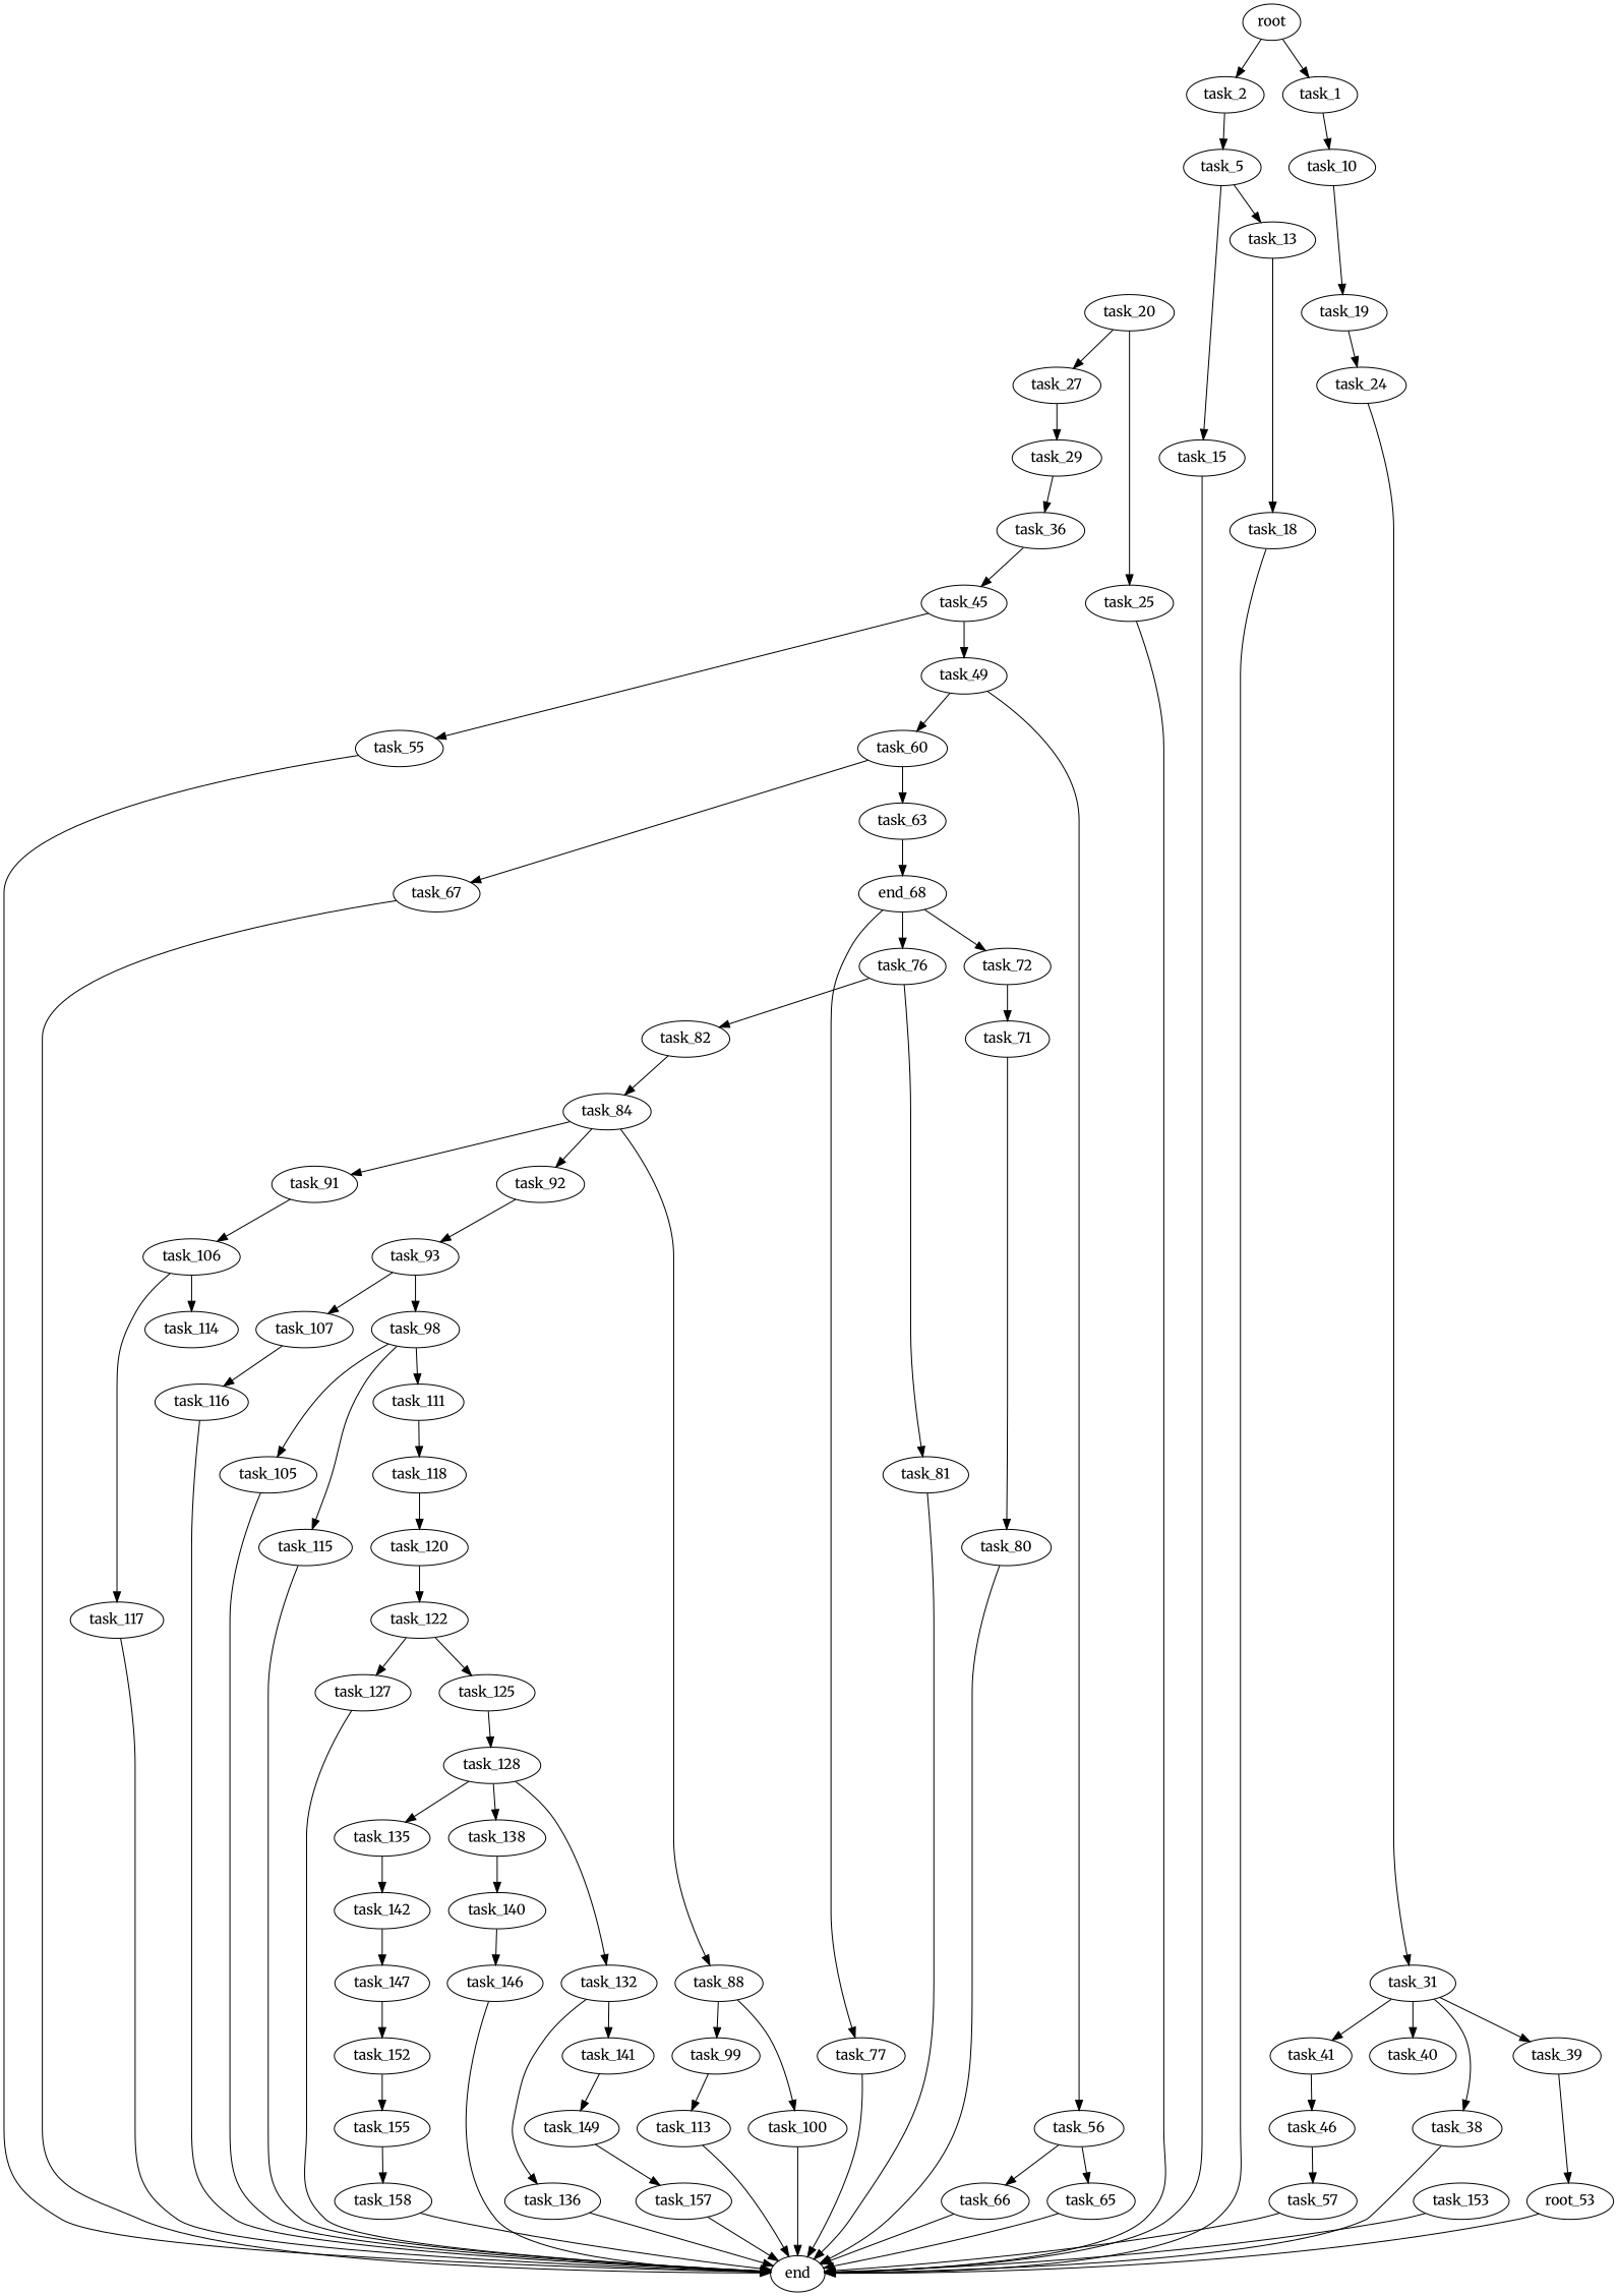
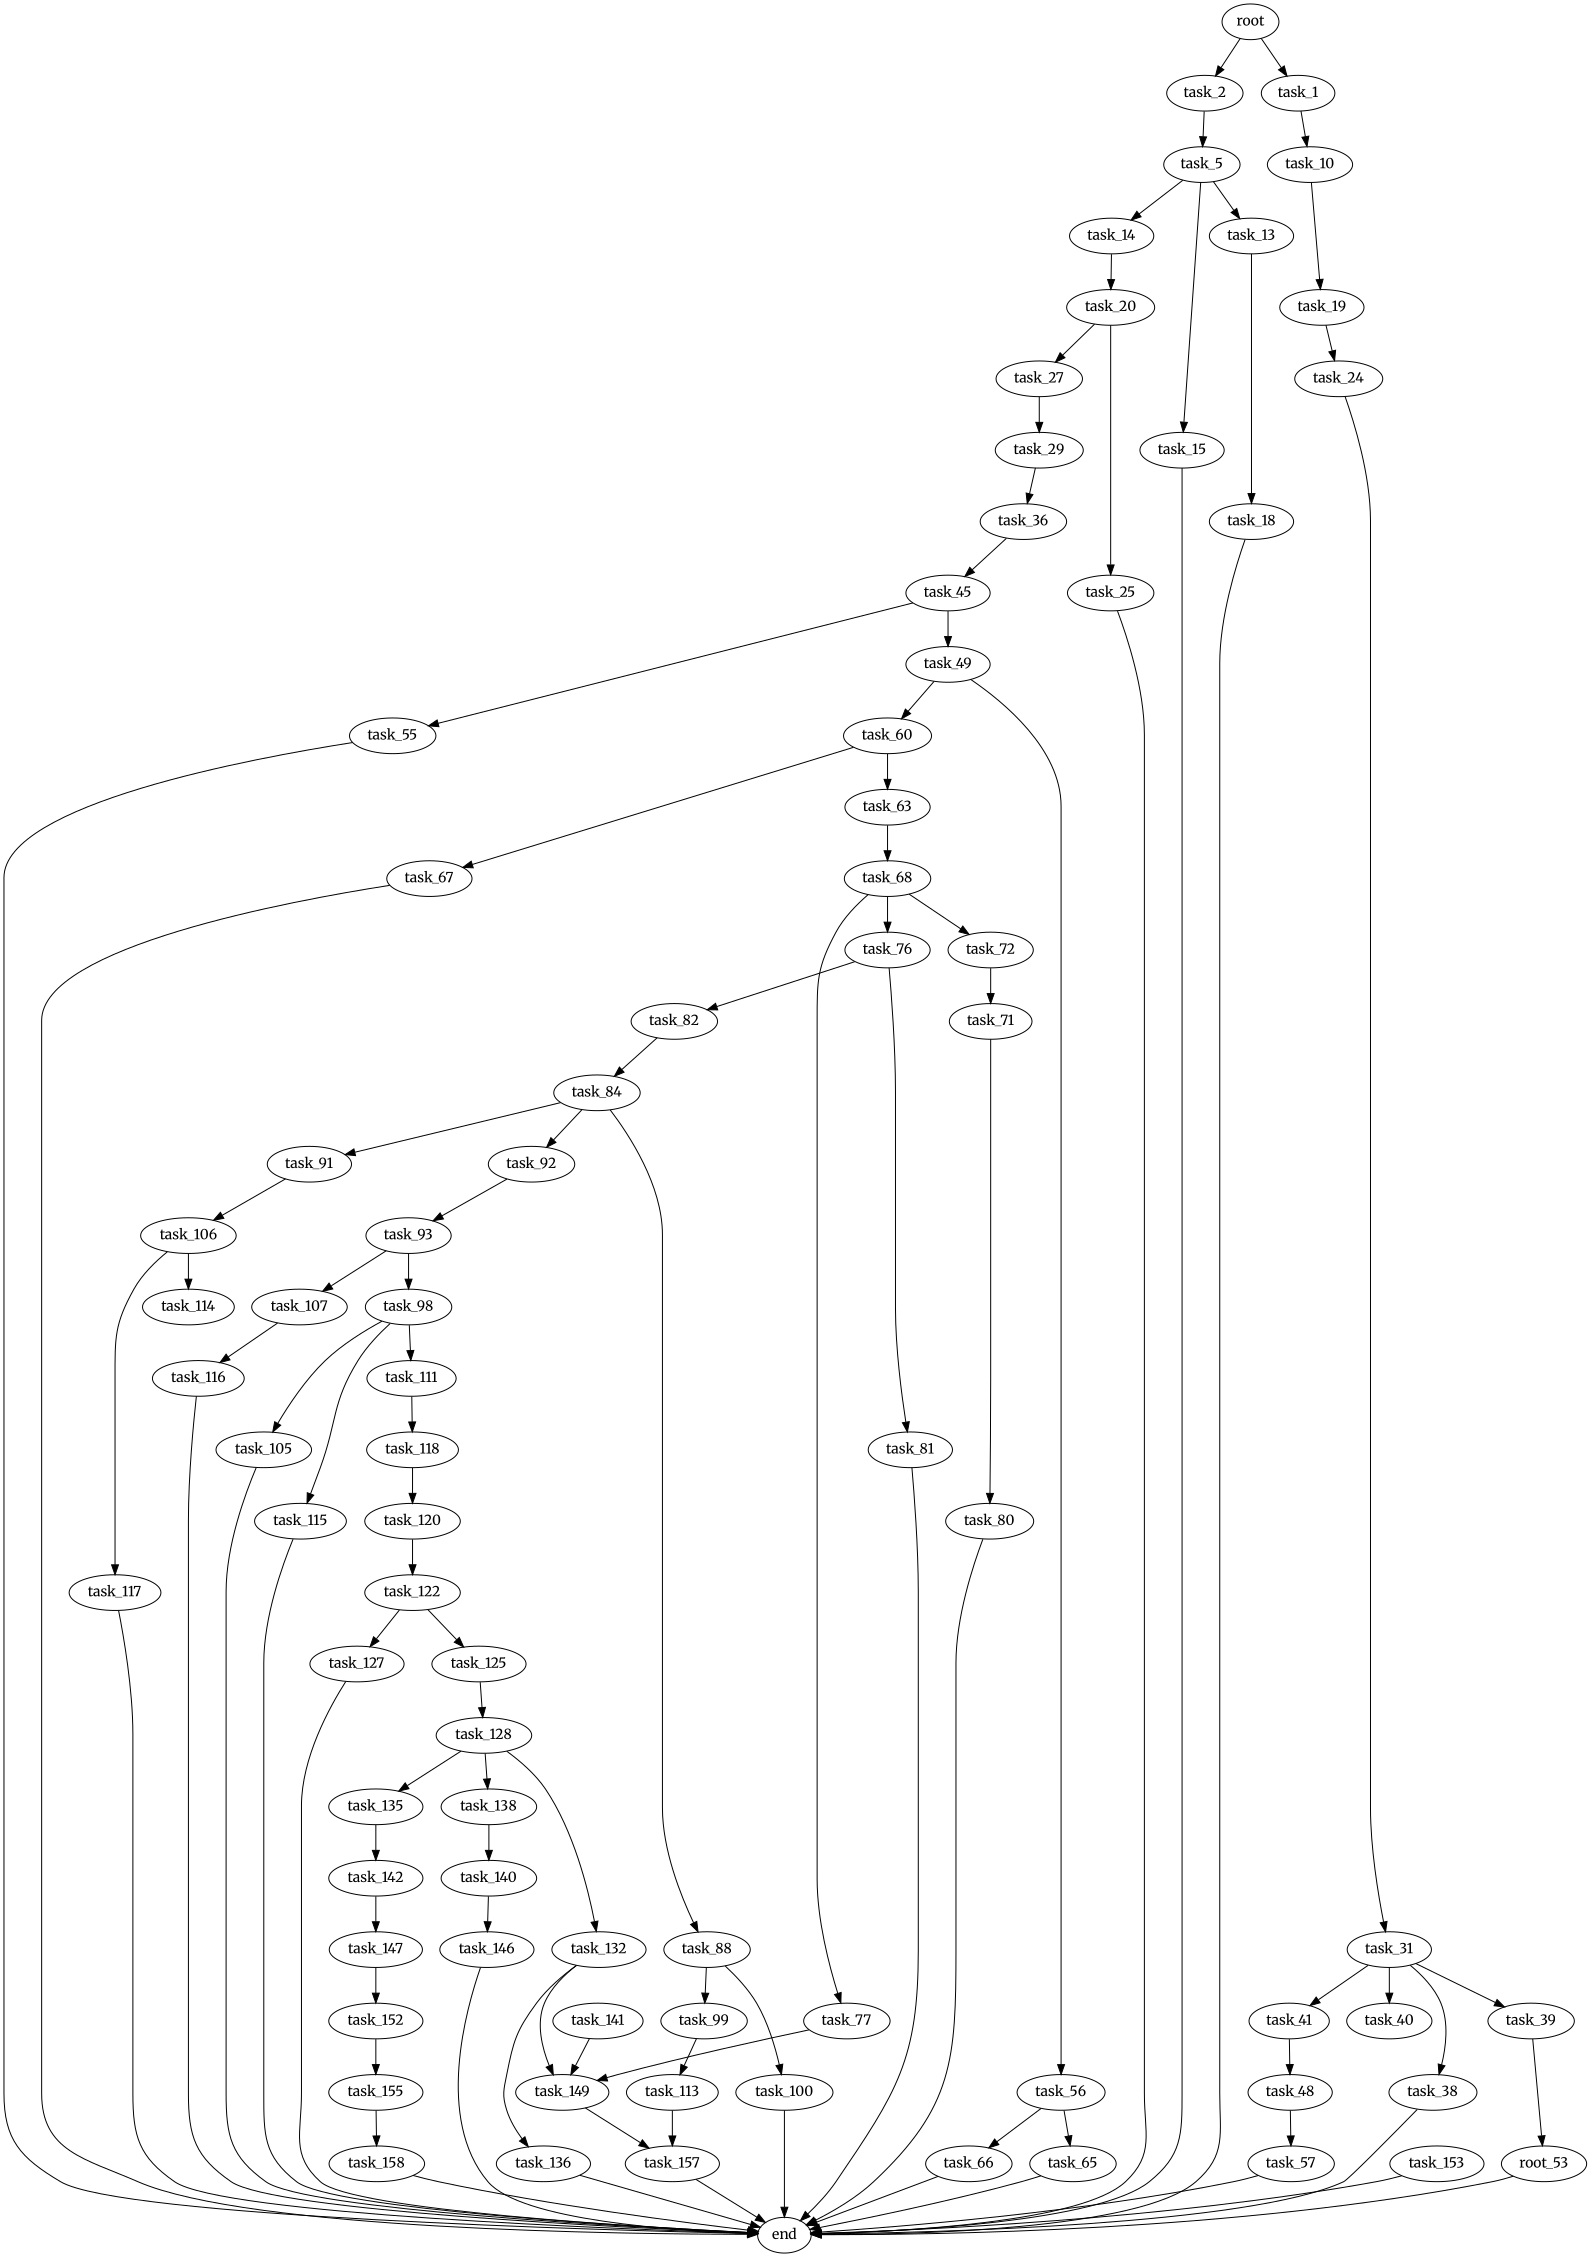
  digraph {
    fontname=Merriweather
    node [fontname=Merriweather]
    edge [fontname=Merriweather]
    root
    task_1
    task_2
    task_10
    task_5
    task_19
    task_13
+   task_14
    task_15
    task_18
    task_20
    end
    task_24
    task_25
    task_27
    task_31
    task_29
    task_38
    task_39
    task_40
    task_41
    task_36
    task_45
    n24 [label=root_53]
-   task_48 [label=task_46]
+   task_48
    task_49
    task_55
    task_57
    task_56
    task_60
    task_65
    task_66
    task_63
    task_67
-   task_68 [label=end_68]
+   task_68
    task_72
    task_76
    task_77
    n39 [label=task_71]
    task_81
    task_82
    task_80
    task_84
    task_88
    task_91
    task_92
    task_99
    task_100
    task_106
    n50 [label=task_93]
    task_113
    task_114
    task_117
    task_98
    task_107
    task_105
    task_111
    task_115
    task_116
    task_118
    task_120
    task_122
    task_125
    task_127
    task_128
    task_132
    task_135
    task_138
    task_136
    task_141
    task_142
    task_140
    task_149
    task_147
    task_146
    task_157
    task_152
    task_155
    task_153
    task_158
    root -> task_1
    root -> task_2
    task_1 -> task_10
    task_2 -> task_5
    task_10 -> task_19
    task_5 -> task_13
+   task_5 -> task_14
    task_5 -> task_15
    task_19 -> task_24
    task_13 -> task_18
+   task_14 -> task_20
    task_15 -> end
    task_18 -> end
    task_20 -> task_25
    task_20 -> task_27
    task_24 -> task_31
    task_25 -> end
    task_27 -> task_29
    task_31 -> task_38
    task_31 -> task_39
    task_31 -> task_40
    task_31 -> task_41
    task_29 -> task_36
    task_38 -> end
    task_39 -> n24
    task_41 -> task_48
    task_36 -> task_45
    task_45 -> task_49
    task_45 -> task_55
    n24 -> end
    task_48 -> task_57
    task_49 -> task_56
    task_49 -> task_60
    task_55 -> end
    task_57 -> end
    task_56 -> task_65
    task_56 -> task_66
    task_60 -> task_63
    task_60 -> task_67
    task_65 -> end
    task_66 -> end
    task_63 -> task_68
    task_67 -> end
    task_68 -> task_72
    task_68 -> task_76
    task_68 -> task_77
    task_72 -> n39
    task_76 -> task_81
    task_76 -> task_82
-   task_77 -> end
+   task_77 -> task_149
    n39 -> task_80
    task_81 -> end
    task_82 -> task_84
    task_80 -> end
    task_84 -> task_88
    task_84 -> task_91
    task_84 -> task_92
    task_88 -> task_99
    task_88 -> task_100
    task_91 -> task_106
    task_92 -> n50
    task_99 -> task_113
    task_100 -> end
    task_106 -> task_114
    task_106 -> task_117
    n50 -> task_98
    n50 -> task_107
-   task_113 -> end
+   task_113 -> task_157
    task_117 -> end
    task_98 -> task_105
    task_98 -> task_111
    task_98 -> task_115
    task_107 -> task_116
    task_105 -> end
    task_111 -> task_118
    task_115 -> end
    task_116 -> end
    task_118 -> task_120
    task_120 -> task_122
    task_122 -> task_125
    task_122 -> task_127
    task_125 -> task_128
    task_127 -> end
    task_128 -> task_132
    task_128 -> task_135
    task_128 -> task_138
    task_132 -> task_136
-   task_132 -> task_141
+   task_132 -> task_149
    task_135 -> task_142
    task_138 -> task_140
    task_136 -> end
    task_141 -> task_149
    task_142 -> task_147
    task_140 -> task_146
    task_149 -> task_157
    task_147 -> task_152
    task_146 -> end
    task_157 -> end
    task_152 -> task_155
    task_155 -> task_158
    task_153 -> end
    task_158 -> end
  }
